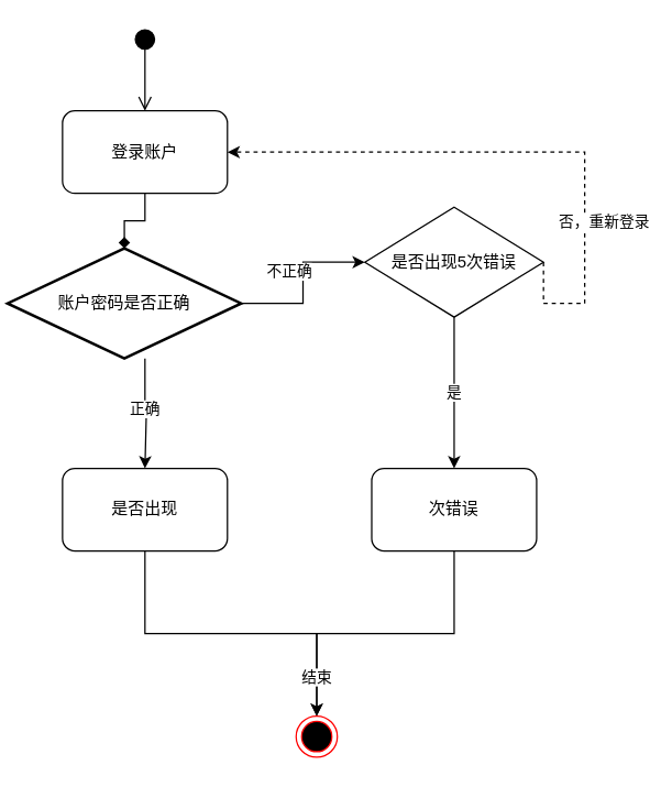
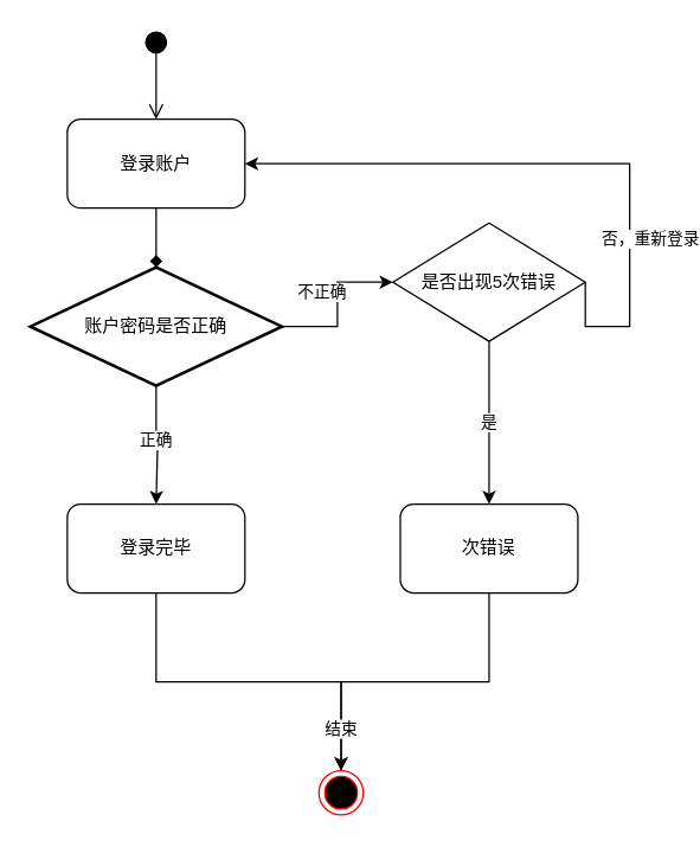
  <mxCell id="0" />
  <mxCell id="1" parent="0" />
  <mxCell id="2" value="" style="html=1;verticalAlign=bottom;startArrow=circle;startFill=1;endArrow=open;startSize=6;endSize=8;curved=0;rounded=0;" edge="1" parent="1"><mxGeometry width="80" relative="1" as="geometry"><mxPoint x="105" y="20" as="sourcePoint" /><mxPoint x="105" y="80" as="targetPoint" /></mxGeometry></mxCell>
  <mxCell id="3" value="登录账户" style="rounded=1;whiteSpace=wrap;html=1;" vertex="1" parent="1"><mxGeometry x="45" y="80" width="120" height="60" as="geometry" /></mxCell>
  <mxCell id="4" style="edgeStyle=orthogonalEdgeStyle;rounded=0;orthogonalLoop=1;jettySize=auto;html=1;" edge="1" parent="1" source="10"><mxGeometry relative="1" as="geometry"><mxPoint x="105" y="340" as="targetPoint" /><Array as="points"><mxPoint x="105" y="300" /><mxPoint x="106" y="300" /></Array></mxGeometry></mxCell>
  <mxCell id="5" value="正确" style="edgeLabel;html=1;align=center;verticalAlign=middle;resizable=0;points=[];" vertex="1" connectable="0" parent="4"><mxGeometry x="-0.111" y="-1" relative="1" as="geometry"><mxPoint as="offset" /></mxGeometry></mxCell>
- <mxCell id="6" style="edgeStyle=orthogonalEdgeStyle;rounded=0;orthogonalLoop=1;jettySize=auto;html=1;exitX=1;exitY=0.5;exitDx=0;exitDy=0;entryX=1;entryY=0.5;entryDx=0;entryDy=0;dashed=1;" edge="1" parent="1" source="15" target="3"><mxGeometry relative="1" as="geometry"><mxPoint x="225" y="300" as="targetPoint" /><Array as="points"><mxPoint x="425" y="220" /><mxPoint x="425" y="110" /></Array></mxGeometry></mxCell>
+ <mxCell id="6" style="edgeStyle=orthogonalEdgeStyle;rounded=0;orthogonalLoop=1;jettySize=auto;html=1;exitX=1;exitY=0.5;exitDx=0;exitDy=0;entryX=1;entryY=0.5;entryDx=0;entryDy=0;" edge="1" parent="1" source="15" target="3"><mxGeometry relative="1" as="geometry"><mxPoint x="225" y="300" as="targetPoint" /><Array as="points"><mxPoint x="425" y="220" /><mxPoint x="425" y="110" /></Array></mxGeometry></mxCell>
  <mxCell id="7" value="否，重新登录" style="edgeLabel;html=1;align=center;verticalAlign=middle;resizable=0;points=[];" vertex="1" connectable="0" parent="6"><mxGeometry x="0.169" y="-3" relative="1" as="geometry"><mxPoint x="94" y="53" as="offset" /></mxGeometry></mxCell>
  <mxCell id="8" style="edgeStyle=orthogonalEdgeStyle;rounded=0;orthogonalLoop=1;jettySize=auto;html=1;exitX=1;exitY=0.5;exitDx=0;exitDy=0;exitPerimeter=0;entryX=0;entryY=0.5;entryDx=0;entryDy=0;" edge="1" parent="1" source="10" target="15"><mxGeometry relative="1" as="geometry" /></mxCell>
  <mxCell id="9" value="不正确" style="edgeLabel;html=1;align=center;verticalAlign=middle;resizable=0;points=[];" vertex="1" connectable="0" parent="8"><mxGeometry x="0.156" y="3" relative="1" as="geometry"><mxPoint x="-8" as="offset" /></mxGeometry></mxCell>
- <mxCell id="10" value="账户密码是否正确" style="strokeWidth=2;html=1;shape=mxgraph.flowchart.decision;whiteSpace=wrap;" vertex="1" parent="1"><mxGeometry x="5" y="180" width="170" height="80" as="geometry" /></mxCell>
+ <mxCell id="10" value="账户密码是否正确" style="strokeWidth=2;html=1;shape=mxgraph.flowchart.decision;whiteSpace=wrap;" vertex="1" parent="1"><mxGeometry x="20" y="180" width="170" height="80" as="geometry" /></mxCell>
  <mxCell id="11" style="edgeStyle=orthogonalEdgeStyle;rounded=0;orthogonalLoop=1;jettySize=auto;html=1;entryX=0.5;entryY=0;entryDx=0;entryDy=0;entryPerimeter=0;endArrow=diamond;" edge="1" parent="1" source="3" target="10"><mxGeometry relative="1" as="geometry" /></mxCell>
  <mxCell id="12" style="edgeStyle=orthogonalEdgeStyle;rounded=0;orthogonalLoop=1;jettySize=auto;html=1;entryX=0.5;entryY=0;entryDx=0;entryDy=0;exitX=0.5;exitY=1;exitDx=0;exitDy=0;" edge="1" parent="1" source="13" target="19"><mxGeometry relative="1" as="geometry"><mxPoint x="165" y="421" as="sourcePoint" /><mxPoint x="230" y="520" as="targetPoint" /></mxGeometry></mxCell>
- <mxCell id="13" value="是否出现" style="rounded=1;whiteSpace=wrap;html=1;" vertex="1" parent="1"><mxGeometry x="45" y="340" width="120" height="60" as="geometry" /></mxCell>
+ <mxCell id="13" value="登录完毕" style="rounded=1;whiteSpace=wrap;html=1;" vertex="1" parent="1"><mxGeometry x="45" y="340" width="120" height="60" as="geometry" /></mxCell>
  <mxCell id="14" value="是" style="edgeStyle=orthogonalEdgeStyle;rounded=0;orthogonalLoop=1;jettySize=auto;html=1;exitX=0.5;exitY=1;exitDx=0;exitDy=0;" edge="1" parent="1" source="15"><mxGeometry relative="1" as="geometry"><mxPoint x="330" y="340" as="targetPoint" /></mxGeometry></mxCell>
  <mxCell id="15" value="是否出现5次错误" style="rhombus;whiteSpace=wrap;html=1;" vertex="1" parent="1"><mxGeometry x="265" y="150" width="130" height="80" as="geometry" /></mxCell>
  <mxCell id="16" value="次错误" style="rounded=1;whiteSpace=wrap;html=1;" vertex="1" parent="1"><mxGeometry x="270" y="340" width="120" height="60" as="geometry" /></mxCell>
  <mxCell id="17" value="" style="edgeStyle=orthogonalEdgeStyle;rounded=0;orthogonalLoop=1;jettySize=auto;html=1;entryX=0.5;entryY=0;entryDx=0;entryDy=0;exitX=0.5;exitY=1;exitDx=0;exitDy=0;" edge="1" parent="1" source="16" target="19"><mxGeometry relative="1" as="geometry"><mxPoint x="330" y="400" as="sourcePoint" /><mxPoint x="230" y="520" as="targetPoint" /></mxGeometry></mxCell>
  <mxCell id="18" value="结束" style="edgeLabel;html=1;align=center;verticalAlign=middle;resizable=0;points=[];" vertex="1" connectable="0" parent="17"><mxGeometry x="0.736" y="-1" relative="1" as="geometry"><mxPoint as="offset" /></mxGeometry></mxCell>
  <mxCell id="19" value="" style="ellipse;html=1;shape=endState;fillColor=#000000;strokeColor=#ff0000;" vertex="1" parent="1"><mxGeometry x="215" y="520" width="30" height="30" as="geometry" /></mxCell>
